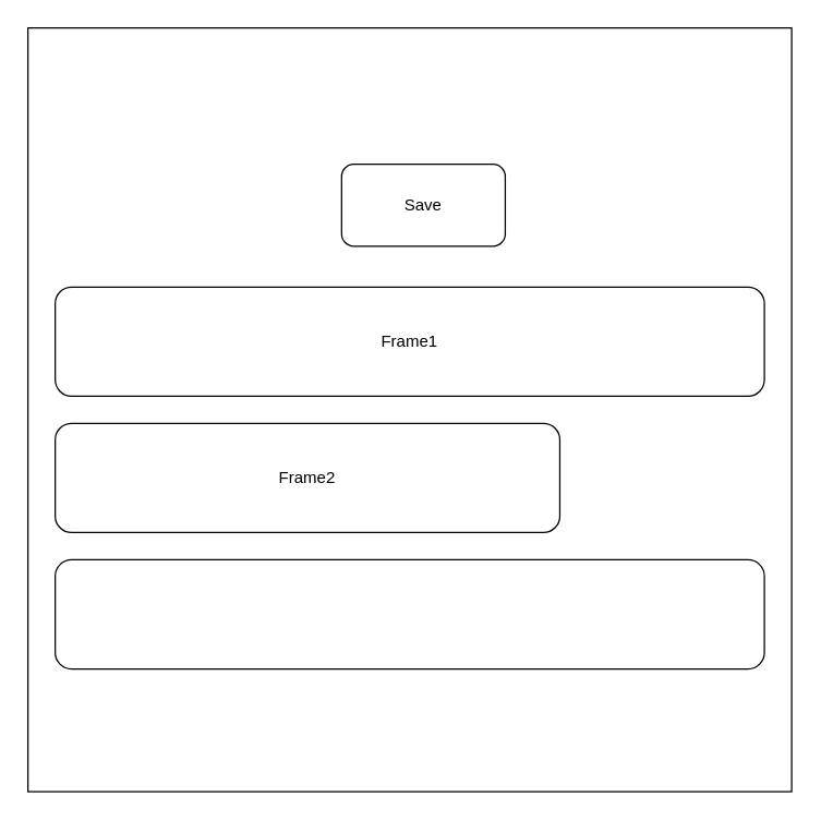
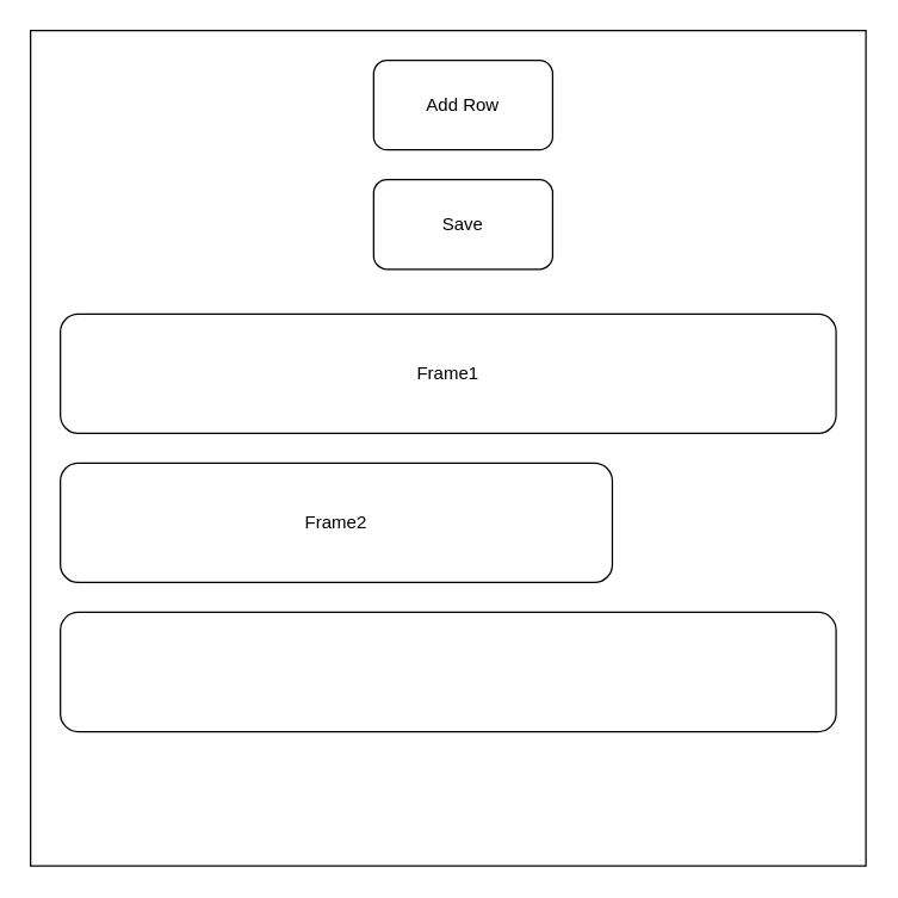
  <mxCell id="0" />
  <mxCell id="1" parent="0" />
  <mxCell id="2" value="" style="whiteSpace=wrap;html=1;aspect=fixed;" vertex="1" parent="1"><mxGeometry x="20" y="20" width="560" height="560" as="geometry" /></mxCell>
+ <mxCell id="3" value="Add Row" style="rounded=1;whiteSpace=wrap;html=1;" vertex="1" parent="1"><mxGeometry x="250" y="40" width="120" height="60" as="geometry" /></mxCell>
  <mxCell id="4" value="Save" style="rounded=1;whiteSpace=wrap;html=1;" vertex="1" parent="1"><mxGeometry x="250" y="120" width="120" height="60" as="geometry" /></mxCell>
  <mxCell id="5" value="Frame1" style="rounded=1;whiteSpace=wrap;html=1;" vertex="1" parent="1"><mxGeometry x="40" y="210" width="520" height="80" as="geometry" /></mxCell>
  <mxCell id="6" value="Frame2" style="rounded=1;whiteSpace=wrap;html=1;" vertex="1" parent="1"><mxGeometry x="40" y="310" width="370" height="80" as="geometry" /></mxCell>
  <mxCell id="7" value="" style="rounded=1;whiteSpace=wrap;html=1;" vertex="1" parent="1"><mxGeometry x="40" y="410" width="520" height="80" as="geometry" /></mxCell>
